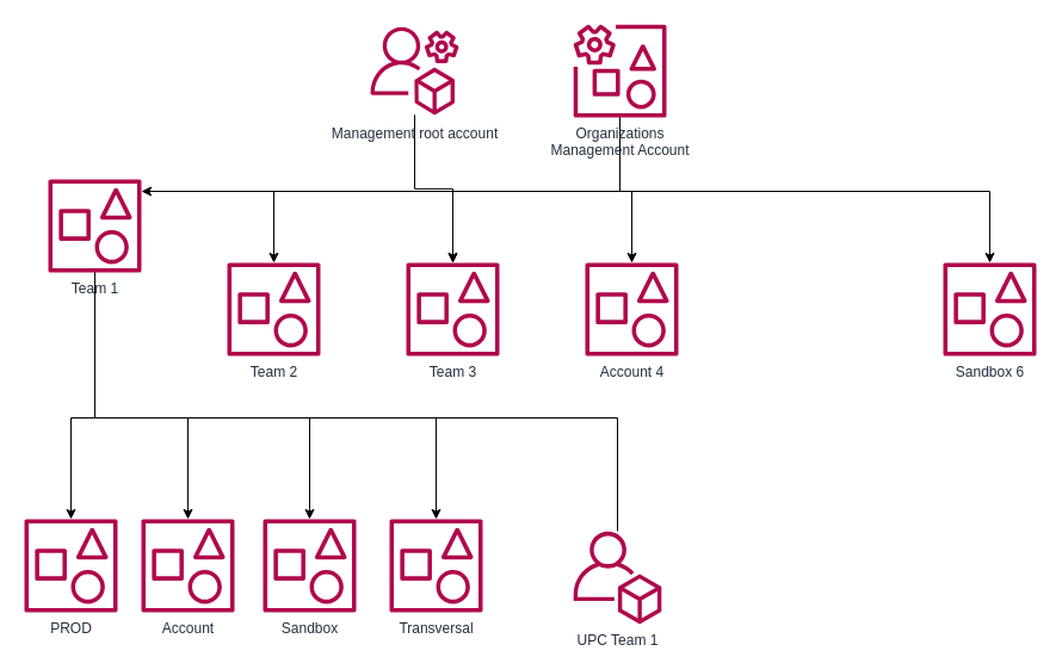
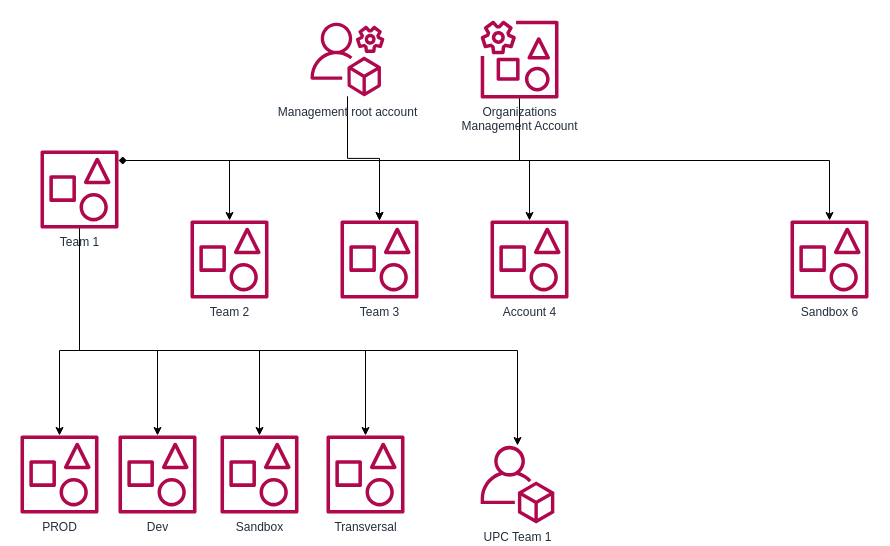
  <mxCell id="0" />
  <mxCell id="1" parent="0" />
  <mxCell id="2" style="edgeStyle=orthogonalEdgeStyle;rounded=0;orthogonalLoop=1;jettySize=auto;html=1;" edge="1" parent="1" source="3" target="17"><mxGeometry relative="1" as="geometry" /></mxCell>
  <mxCell id="3" value="Management root account" style="sketch=0;outlineConnect=0;fontColor=#232F3E;gradientColor=none;fillColor=#B0084D;strokeColor=none;dashed=0;verticalLabelPosition=bottom;verticalAlign=top;align=center;html=1;fontSize=12;fontStyle=0;aspect=fixed;pointerEvents=1;shape=mxgraph.aws4.organizations_management_account;" vertex="1" parent="1"><mxGeometry x="310" y="20" width="74" height="78" as="geometry" /></mxCell>
- <mxCell id="4" style="edgeStyle=orthogonalEdgeStyle;rounded=0;orthogonalLoop=1;jettySize=auto;html=1;" edge="1" parent="1" source="9" target="15"><mxGeometry relative="1" as="geometry"><Array as="points"><mxPoint x="519" y="160" /><mxPoint x="79" y="160" /></Array></mxGeometry></mxCell>
+ <mxCell id="4" style="edgeStyle=orthogonalEdgeStyle;rounded=0;orthogonalLoop=1;jettySize=auto;html=1;endArrow=diamond;" edge="1" parent="1" source="9" target="15"><mxGeometry relative="1" as="geometry"><Array as="points"><mxPoint x="519" y="160" /><mxPoint x="79" y="160" /></Array></mxGeometry></mxCell>
  <mxCell id="5" style="edgeStyle=orthogonalEdgeStyle;rounded=0;orthogonalLoop=1;jettySize=auto;html=1;" edge="1" parent="1" source="9" target="16"><mxGeometry relative="1" as="geometry"><Array as="points"><mxPoint x="519" y="160" /><mxPoint x="229" y="160" /></Array></mxGeometry></mxCell>
  <mxCell id="6" style="edgeStyle=orthogonalEdgeStyle;rounded=0;orthogonalLoop=1;jettySize=auto;html=1;" edge="1" parent="1" source="9" target="17"><mxGeometry relative="1" as="geometry"><Array as="points"><mxPoint x="519" y="160" /><mxPoint x="379" y="160" /></Array></mxGeometry></mxCell>
  <mxCell id="7" style="edgeStyle=orthogonalEdgeStyle;rounded=0;orthogonalLoop=1;jettySize=auto;html=1;" edge="1" parent="1" source="9" target="18"><mxGeometry relative="1" as="geometry"><Array as="points"><mxPoint x="519" y="160" /><mxPoint x="529" y="160" /></Array></mxGeometry></mxCell>
  <mxCell id="8" style="edgeStyle=orthogonalEdgeStyle;rounded=0;orthogonalLoop=1;jettySize=auto;html=1;" edge="1" parent="1" source="9" target="19"><mxGeometry relative="1" as="geometry"><Array as="points"><mxPoint x="519" y="160" /><mxPoint x="829" y="160" /></Array></mxGeometry></mxCell>
  <mxCell id="9" value="Organizations &lt;br&gt;Management Account" style="sketch=0;outlineConnect=0;fontColor=#232F3E;gradientColor=none;fillColor=#B0084D;strokeColor=none;dashed=0;verticalLabelPosition=bottom;verticalAlign=top;align=center;html=1;fontSize=12;fontStyle=0;aspect=fixed;pointerEvents=1;shape=mxgraph.aws4.organizations_management_account2;" vertex="1" parent="1"><mxGeometry x="480" y="20" width="78" height="78" as="geometry" /></mxCell>
  <mxCell id="10" style="edgeStyle=orthogonalEdgeStyle;rounded=0;orthogonalLoop=1;jettySize=auto;html=1;" edge="1" parent="1" source="15" target="20"><mxGeometry relative="1" as="geometry"><Array as="points"><mxPoint x="79" y="350" /><mxPoint x="59" y="350" /></Array></mxGeometry></mxCell>
  <mxCell id="11" style="edgeStyle=orthogonalEdgeStyle;rounded=0;orthogonalLoop=1;jettySize=auto;html=1;" edge="1" parent="1" source="15" target="21"><mxGeometry relative="1" as="geometry"><Array as="points"><mxPoint x="79" y="350" /><mxPoint x="157" y="350" /></Array></mxGeometry></mxCell>
  <mxCell id="12" style="edgeStyle=orthogonalEdgeStyle;rounded=0;orthogonalLoop=1;jettySize=auto;html=1;" edge="1" parent="1" source="15" target="22"><mxGeometry relative="1" as="geometry"><Array as="points"><mxPoint x="79" y="350" /><mxPoint x="259" y="350" /></Array></mxGeometry></mxCell>
  <mxCell id="13" style="edgeStyle=orthogonalEdgeStyle;rounded=0;orthogonalLoop=1;jettySize=auto;html=1;" edge="1" parent="1" source="15" target="23"><mxGeometry relative="1" as="geometry"><Array as="points"><mxPoint x="79" y="350" /><mxPoint x="365" y="350" /></Array></mxGeometry></mxCell>
- <mxCell id="14" style="edgeStyle=orthogonalEdgeStyle;rounded=0;orthogonalLoop=1;jettySize=auto;html=1;endArrow=none;" edge="1" parent="1" source="15" target="24"><mxGeometry relative="1" as="geometry"><Array as="points"><mxPoint x="79" y="350" /><mxPoint x="517" y="350" /></Array></mxGeometry></mxCell>
+ <mxCell id="14" style="edgeStyle=orthogonalEdgeStyle;rounded=0;orthogonalLoop=1;jettySize=auto;html=1;" edge="1" parent="1" source="15" target="24"><mxGeometry relative="1" as="geometry"><Array as="points"><mxPoint x="79" y="350" /><mxPoint x="517" y="350" /></Array></mxGeometry></mxCell>
  <mxCell id="15" value="Team 1" style="sketch=0;outlineConnect=0;fontColor=#232F3E;gradientColor=none;fillColor=#B0084D;strokeColor=none;dashed=0;verticalLabelPosition=bottom;verticalAlign=top;align=center;html=1;fontSize=12;fontStyle=0;aspect=fixed;pointerEvents=1;shape=mxgraph.aws4.organizations_account2;" vertex="1" parent="1"><mxGeometry x="40" y="150" width="78" height="78" as="geometry" /></mxCell>
  <mxCell id="16" value="Team 2" style="sketch=0;outlineConnect=0;fontColor=#232F3E;gradientColor=none;fillColor=#B0084D;strokeColor=none;dashed=0;verticalLabelPosition=bottom;verticalAlign=top;align=center;html=1;fontSize=12;fontStyle=0;aspect=fixed;pointerEvents=1;shape=mxgraph.aws4.organizations_account2;" vertex="1" parent="1"><mxGeometry x="190" y="220" width="78" height="78" as="geometry" /></mxCell>
  <mxCell id="17" value="Team 3" style="sketch=0;outlineConnect=0;fontColor=#232F3E;gradientColor=none;fillColor=#B0084D;strokeColor=none;dashed=0;verticalLabelPosition=bottom;verticalAlign=top;align=center;html=1;fontSize=12;fontStyle=0;aspect=fixed;pointerEvents=1;shape=mxgraph.aws4.organizations_account2;" vertex="1" parent="1"><mxGeometry x="340" y="220" width="78" height="78" as="geometry" /></mxCell>
  <mxCell id="18" value="Account 4" style="sketch=0;outlineConnect=0;fontColor=#232F3E;gradientColor=none;fillColor=#B0084D;strokeColor=none;dashed=0;verticalLabelPosition=bottom;verticalAlign=top;align=center;html=1;fontSize=12;fontStyle=0;aspect=fixed;pointerEvents=1;shape=mxgraph.aws4.organizations_account2;" vertex="1" parent="1"><mxGeometry x="490" y="220" width="78" height="78" as="geometry" /></mxCell>
  <mxCell id="19" value="Sandbox 6" style="sketch=0;outlineConnect=0;fontColor=#232F3E;gradientColor=none;fillColor=#B0084D;strokeColor=none;dashed=0;verticalLabelPosition=bottom;verticalAlign=top;align=center;html=1;fontSize=12;fontStyle=0;aspect=fixed;pointerEvents=1;shape=mxgraph.aws4.organizations_account2;" vertex="1" parent="1"><mxGeometry x="790" y="220" width="78" height="78" as="geometry" /></mxCell>
  <mxCell id="20" value="PROD" style="sketch=0;outlineConnect=0;fontColor=#232F3E;gradientColor=none;fillColor=#B0084D;strokeColor=none;dashed=0;verticalLabelPosition=bottom;verticalAlign=top;align=center;html=1;fontSize=12;fontStyle=0;aspect=fixed;pointerEvents=1;shape=mxgraph.aws4.organizations_account2;" vertex="1" parent="1"><mxGeometry x="20" y="435" width="78" height="78" as="geometry" /></mxCell>
- <mxCell id="21" value="Account" style="sketch=0;outlineConnect=0;fontColor=#232F3E;gradientColor=none;fillColor=#B0084D;strokeColor=none;dashed=0;verticalLabelPosition=bottom;verticalAlign=top;align=center;html=1;fontSize=12;fontStyle=0;aspect=fixed;pointerEvents=1;shape=mxgraph.aws4.organizations_account2;" vertex="1" parent="1"><mxGeometry x="118" y="435" width="78" height="78" as="geometry" /></mxCell>
+ <mxCell id="21" value="Dev" style="sketch=0;outlineConnect=0;fontColor=#232F3E;gradientColor=none;fillColor=#B0084D;strokeColor=none;dashed=0;verticalLabelPosition=bottom;verticalAlign=top;align=center;html=1;fontSize=12;fontStyle=0;aspect=fixed;pointerEvents=1;shape=mxgraph.aws4.organizations_account2;" vertex="1" parent="1"><mxGeometry x="118" y="435" width="78" height="78" as="geometry" /></mxCell>
  <mxCell id="22" value="Sandbox" style="sketch=0;outlineConnect=0;fontColor=#232F3E;gradientColor=none;fillColor=#B0084D;strokeColor=none;dashed=0;verticalLabelPosition=bottom;verticalAlign=top;align=center;html=1;fontSize=12;fontStyle=0;aspect=fixed;pointerEvents=1;shape=mxgraph.aws4.organizations_account2;" vertex="1" parent="1"><mxGeometry x="220" y="435" width="78" height="78" as="geometry" /></mxCell>
  <mxCell id="23" value="Transversal" style="sketch=0;outlineConnect=0;fontColor=#232F3E;gradientColor=none;fillColor=#B0084D;strokeColor=none;dashed=0;verticalLabelPosition=bottom;verticalAlign=top;align=center;html=1;fontSize=12;fontStyle=0;aspect=fixed;pointerEvents=1;shape=mxgraph.aws4.organizations_account2;" vertex="1" parent="1"><mxGeometry x="326" y="435" width="78" height="78" as="geometry" /></mxCell>
  <mxCell id="24" value="UPC Team 1" style="sketch=0;outlineConnect=0;fontColor=#232F3E;gradientColor=none;fillColor=#B0084D;strokeColor=none;dashed=0;verticalLabelPosition=bottom;verticalAlign=top;align=center;html=1;fontSize=12;fontStyle=0;aspect=fixed;pointerEvents=1;shape=mxgraph.aws4.organizations_account;" vertex="1" parent="1"><mxGeometry x="480" y="445" width="74" height="78" as="geometry" /></mxCell>
